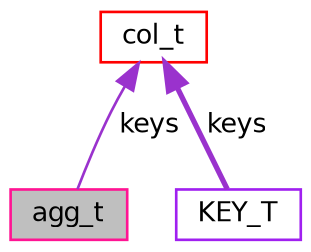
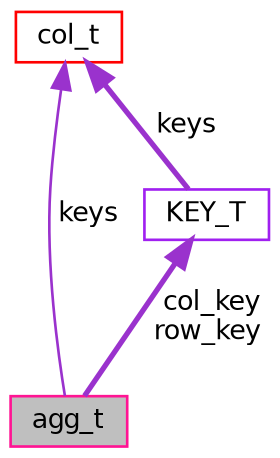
  digraph {
    node [fillcolor=white fontname=Helvetica fontsize=10 shape=record style=filled]
    edge [color=darkorchid3 dir=back fontname=Helvetica fontsize=10 labelfontname=Helvetica labelfontsize=10 style=bold]
    n1 [color=deeppink fillcolor=grey75 fontcolor=black height=0.2 label=agg_t width=0.4]
    n2 [color=red height=0.2 label=col_t width=0.4]
    n3 [color=purple height=0.2 label=KEY_T width=0.4]
    n2 -> n1 [label=" keys" style=solid]
    n2 -> n3 [label=" keys"]
+   n3 -> n1 [label=" col_key\nrow_key"]
  }
